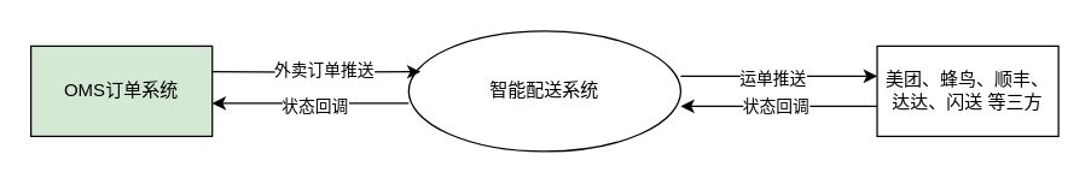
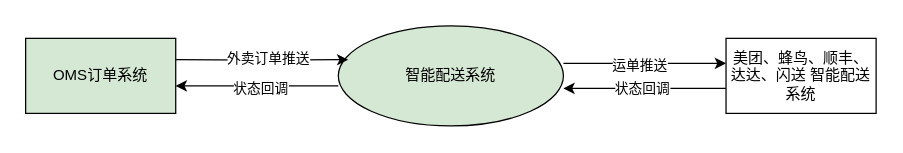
  <mxCell id="0" />
  <mxCell id="1" parent="0" />
  <mxCell id="2" style="edgeStyle=orthogonalEdgeStyle;rounded=0;orthogonalLoop=1;jettySize=auto;html=1;" edge="1" parent="1"><mxGeometry relative="1" as="geometry"><mxPoint x="270" y="68" as="sourcePoint" /><mxPoint x="140" y="68" as="targetPoint" /></mxGeometry></mxCell>
  <mxCell id="3" value="状态回调" style="edgeLabel;html=1;align=center;verticalAlign=middle;resizable=0;points=[];" vertex="1" connectable="0" parent="2"><mxGeometry x="-0.031" y="1" relative="1" as="geometry"><mxPoint as="offset" /></mxGeometry></mxCell>
  <mxCell id="4" style="edgeStyle=orthogonalEdgeStyle;rounded=0;orthogonalLoop=1;jettySize=auto;html=1;" edge="1" parent="1"><mxGeometry relative="1" as="geometry"><mxPoint x="450" y="50" as="sourcePoint" /><mxPoint x="580" y="50" as="targetPoint" /></mxGeometry></mxCell>
  <mxCell id="5" value="运单推送" style="edgeLabel;html=1;align=center;verticalAlign=middle;resizable=0;points=[];" vertex="1" connectable="0" parent="4"><mxGeometry x="-0.231" y="-1" relative="1" as="geometry"><mxPoint x="10" as="offset" /></mxGeometry></mxCell>
- <mxCell id="6" value="智能配送系统" style="ellipse;whiteSpace=wrap;html=1;rounded=0;" parent="1" vertex="1"><mxGeometry x="270" y="20" width="180" height="80" as="geometry" /></mxCell>
+ <mxCell id="6" value="智能配送系统" style="ellipse;whiteSpace=wrap;html=1;rounded=0;fillColor=#d5e8d4;" parent="1" vertex="1"><mxGeometry x="270" y="20" width="180" height="80" as="geometry" /></mxCell>
  <mxCell id="7" style="edgeStyle=orthogonalEdgeStyle;rounded=0;orthogonalLoop=1;jettySize=auto;html=1;entryX=0.044;entryY=0.338;entryDx=0;entryDy=0;entryPerimeter=0;" edge="1" parent="1" target="6"><mxGeometry relative="1" as="geometry"><mxPoint x="140" y="47" as="sourcePoint" /><mxPoint x="270" y="47" as="targetPoint" /></mxGeometry></mxCell>
  <mxCell id="8" value="外卖订单推送" style="edgeLabel;html=1;align=center;verticalAlign=middle;resizable=0;points=[];" vertex="1" connectable="0" parent="7"><mxGeometry x="0.062" y="2" relative="1" as="geometry"><mxPoint as="offset" /></mxGeometry></mxCell>
  <mxCell id="9" value="OMS订单系统" style="rounded=0;whiteSpace=wrap;html=1;fillColor=#d5e8d4;" parent="1" vertex="1"><mxGeometry x="20" y="30" width="120" height="60" as="geometry" /></mxCell>
  <mxCell id="10" style="edgeStyle=orthogonalEdgeStyle;rounded=0;orthogonalLoop=1;jettySize=auto;html=1;entryX=1;entryY=0.5;entryDx=0;entryDy=0;" edge="1" parent="1"><mxGeometry relative="1" as="geometry"><mxPoint x="580" y="70" as="sourcePoint" /><mxPoint x="450" y="70" as="targetPoint" /></mxGeometry></mxCell>
  <mxCell id="11" value="状态回调" style="edgeLabel;html=1;align=center;verticalAlign=middle;resizable=0;points=[];" vertex="1" connectable="0" parent="10"><mxGeometry x="-0.077" y="-1" relative="1" as="geometry"><mxPoint x="-8" as="offset" /></mxGeometry></mxCell>
- <mxCell id="12" value="美团、蜂鸟、顺丰、达达、闪送 等三方" style="rounded=0;whiteSpace=wrap;html=1;" parent="1" vertex="1"><mxGeometry x="580" y="30" width="120" height="60" as="geometry" /></mxCell>
+ <mxCell id="12" value="美团、蜂鸟、顺丰、达达、闪送 智能配送系统" style="rounded=0;whiteSpace=wrap;html=1;" parent="1" vertex="1"><mxGeometry x="580" y="30" width="120" height="60" as="geometry" /></mxCell>
